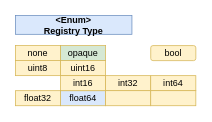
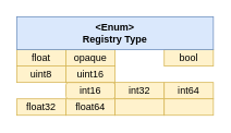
  <mxCell id="0" />
  <mxCell id="1" parent="0" />
- <mxCell id="2" value="bool" style="whiteSpace=wrap;html=1;fillColor=#fff2cc;strokeColor=#d6b656;rounded=1;" parent="1" vertex="1"><mxGeometry x="200" y="60" width="60" height="20" as="geometry" /></mxCell>
+ <mxCell id="2" value="bool" style="rounded=0;whiteSpace=wrap;html=1;fillColor=#fff2cc;strokeColor=#d6b656;" parent="1" vertex="1"><mxGeometry x="200" y="60" width="60" height="20" as="geometry" /></mxCell>
  <mxCell id="3" value="float32" style="rounded=0;whiteSpace=wrap;html=1;fillColor=#fff2cc;strokeColor=#d6b656;" parent="1" vertex="1"><mxGeometry x="20" y="120" width="60" height="20" as="geometry" /></mxCell>
- <mxCell id="4" value="float64" style="rounded=0;whiteSpace=wrap;html=1;fillColor=#dae8fc;strokeColor=#d6b656;" parent="1" vertex="1"><mxGeometry x="80" y="120" width="60" height="20" as="geometry" /></mxCell>
+ <mxCell id="4" value="float64" style="rounded=0;whiteSpace=wrap;html=1;fillColor=#fff2cc;strokeColor=#d6b656;" parent="1" vertex="1"><mxGeometry x="80" y="120" width="60" height="20" as="geometry" /></mxCell>
  <mxCell id="5" value="uint8" style="rounded=0;whiteSpace=wrap;html=1;fillColor=#fff2cc;strokeColor=#d6b656;" parent="1" vertex="1"><mxGeometry x="20" y="80" width="60" height="20" as="geometry" /></mxCell>
  <mxCell id="6" value="uint16" style="rounded=0;whiteSpace=wrap;html=1;fillColor=#fff2cc;strokeColor=#d6b656;" parent="1" vertex="1"><mxGeometry x="80" y="80" width="60" height="20" as="geometry" /></mxCell>
- <mxCell id="7" value="int16" style="rounded=0;whiteSpace=wrap;html=1;fillColor=#fff2cc;strokeColor=#d6b656;" parent="1" vertex="1"><mxGeometry x="80" y="100" width="60" height="20" as="geometry" /></mxCell>
+ <mxCell id="7" value="int16" style="whiteSpace=wrap;html=1;fillColor=#fff2cc;strokeColor=#d6b656;rounded=1;" parent="1" vertex="1"><mxGeometry x="80" y="100" width="60" height="20" as="geometry" /></mxCell>
  <mxCell id="8" value="int32" style="rounded=0;whiteSpace=wrap;html=1;fillColor=#fff2cc;strokeColor=#d6b656;" parent="1" vertex="1"><mxGeometry x="140" y="100" width="60" height="20" as="geometry" /></mxCell>
  <mxCell id="9" value="int64" style="rounded=0;whiteSpace=wrap;html=1;fillColor=#fff2cc;strokeColor=#d6b656;" parent="1" vertex="1"><mxGeometry x="200" y="100" width="60" height="20" as="geometry" /></mxCell>
- <mxCell id="10" value="none" style="rounded=0;whiteSpace=wrap;html=1;fillColor=#fff2cc;strokeColor=#d6b656;" vertex="1" parent="1"><mxGeometry x="20" y="60" width="60" height="20" as="geometry" /></mxCell>
- <mxCell id="11" value="opaque" style="rounded=0;whiteSpace=wrap;html=1;fillColor=#d5e8d4;strokeColor=#d6b656;" vertex="1" parent="1"><mxGeometry x="80" y="60" width="60" height="20" as="geometry" /></mxCell>
- <mxCell id="12" value="&lt;b&gt;&amp;lt;Enum&amp;gt;&lt;br&gt;Registry Type&lt;/b&gt;" style="rounded=0;whiteSpace=wrap;html=1;align=center;fillColor=#dae8fc;strokeColor=#6c8ebf;" parent="1" vertex="1"><mxGeometry x="20" y="20" width="155" height="25" as="geometry" /></mxCell>
+ <mxCell id="10" value="float" style="rounded=0;whiteSpace=wrap;html=1;fillColor=#fff2cc;strokeColor=#d6b656;" vertex="1" parent="1"><mxGeometry x="20" y="60" width="60" height="20" as="geometry" /></mxCell>
+ <mxCell id="11" value="opaque" style="rounded=0;whiteSpace=wrap;html=1;fillColor=#fff2cc;strokeColor=#d6b656;" vertex="1" parent="1"><mxGeometry x="80" y="60" width="60" height="20" as="geometry" /></mxCell>
+ <mxCell id="12" value="&lt;b&gt;&amp;lt;Enum&amp;gt;&lt;br&gt;Registry Type&lt;/b&gt;" style="rounded=0;whiteSpace=wrap;html=1;align=center;fillColor=#dae8fc;strokeColor=#6c8ebf;" parent="1" vertex="1"><mxGeometry x="20" y="20" width="240" height="40" as="geometry" /></mxCell>
  <mxCell id="13" value="" style="rounded=0;whiteSpace=wrap;html=1;fillColor=#fff2cc;strokeColor=#d6b656;" vertex="1" parent="1"><mxGeometry x="140" y="120" width="60" height="20" as="geometry" /></mxCell>
  <mxCell id="14" value="" style="rounded=0;whiteSpace=wrap;html=1;fillColor=#fff2cc;strokeColor=#d6b656;" vertex="1" parent="1"><mxGeometry x="200" y="120" width="60" height="20" as="geometry" /></mxCell>
